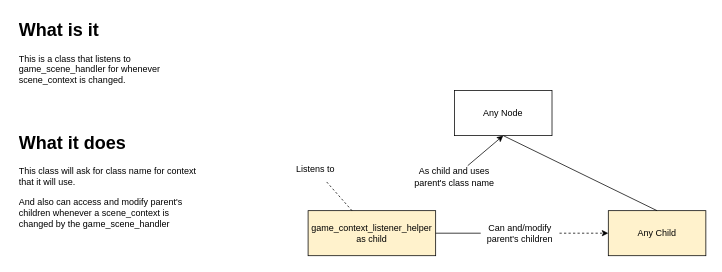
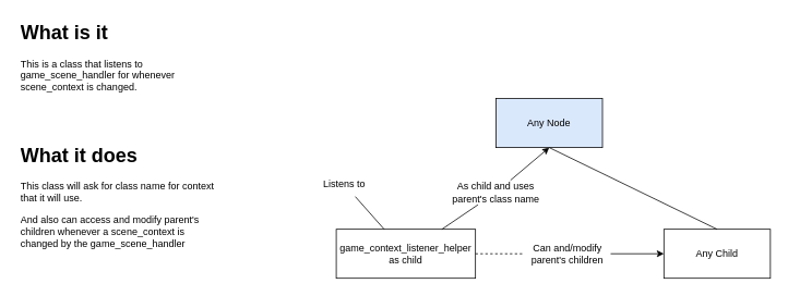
  <mxCell id="0" />
  <mxCell id="1" parent="0" />
- <mxCell id="2" value="Any Node" style="rounded=0;whiteSpace=wrap;html=1;" parent="1" vertex="1"><mxGeometry x="605" y="120" width="130" height="60" as="geometry" /></mxCell>
- <mxCell id="3" value="game_context_listener_helper&lt;br&gt;as child" style="rounded=0;whiteSpace=wrap;html=1;fillColor=#fff2cc;" parent="1" vertex="1"><mxGeometry x="410" y="280" width="170" height="60" as="geometry" /></mxCell>
- <mxCell id="4" value="Any Child" style="rounded=0;whiteSpace=wrap;html=1;fillColor=#fff2cc;" parent="1" vertex="1"><mxGeometry x="810" y="280" width="130" height="60" as="geometry" /></mxCell>
+ <mxCell id="2" value="Any Node" style="rounded=0;whiteSpace=wrap;html=1;fillColor=#dae8fc;" parent="1" vertex="1"><mxGeometry x="605" y="120" width="130" height="60" as="geometry" /></mxCell>
+ <mxCell id="3" value="game_context_listener_helper&lt;br&gt;as child" style="rounded=0;whiteSpace=wrap;html=1;" parent="1" vertex="1"><mxGeometry x="410" y="280" width="170" height="60" as="geometry" /></mxCell>
+ <mxCell id="4" value="Any Child" style="rounded=0;whiteSpace=wrap;html=1;" parent="1" vertex="1"><mxGeometry x="810" y="280" width="130" height="60" as="geometry" /></mxCell>
  <mxCell id="5" value="" style="endArrow=none;html=1;entryX=0.5;entryY=1;entryDx=0;entryDy=0;exitX=0.5;exitY=0;exitDx=0;exitDy=0;" parent="1" source="4" target="2" edge="1"><mxGeometry width="50" height="50" relative="1" as="geometry"><mxPoint x="625" y="320" as="sourcePoint" /><mxPoint x="675" y="270" as="targetPoint" /></mxGeometry></mxCell>
  <mxCell id="6" value="&lt;h1&gt;What is it&lt;/h1&gt;&lt;p&gt;This is a class that listens to game_scene_handler for whenever scene_context is changed.&lt;/p&gt;" style="text;html=1;strokeColor=none;fillColor=none;spacing=5;spacingTop=-20;whiteSpace=wrap;overflow=hidden;rounded=0;" parent="1" vertex="1"><mxGeometry x="20" y="20" width="220" height="120" as="geometry" /></mxCell>
- <mxCell id="7" value="" style="endArrow=classic;html=1;entryX=0;entryY=0.5;entryDx=0;entryDy=0;startArrow=none;dashed=1;" parent="1" source="14" target="4" edge="1"><mxGeometry width="50" height="50" relative="1" as="geometry"><mxPoint x="660" y="290" as="sourcePoint" /><mxPoint x="780" y="310" as="targetPoint" /></mxGeometry></mxCell>
+ <mxCell id="7" value="" style="endArrow=classic;html=1;entryX=0;entryY=0.5;entryDx=0;entryDy=0;startArrow=none;" parent="1" source="14" target="4" edge="1"><mxGeometry width="50" height="50" relative="1" as="geometry"><mxPoint x="660" y="290" as="sourcePoint" /><mxPoint x="780" y="310" as="targetPoint" /></mxGeometry></mxCell>
  <mxCell id="8" value="" style="endArrow=classic;html=1;entryX=0.5;entryY=1;entryDx=0;entryDy=0;startArrow=none;" parent="1" source="10" target="2" edge="1"><mxGeometry width="50" height="50" relative="1" as="geometry"><mxPoint x="660" y="270" as="sourcePoint" /><mxPoint x="710" y="220" as="targetPoint" /></mxGeometry></mxCell>
+ <mxCell id="9" value="" style="endArrow=none;html=1;" parent="1" source="3" target="10" edge="1"><mxGeometry width="50" height="50" relative="1" as="geometry"><mxPoint x="535.385" y="280" as="sourcePoint" /><mxPoint x="670" y="180" as="targetPoint" /></mxGeometry></mxCell>
  <mxCell id="10" value="As child and uses parent's class name" style="text;html=1;strokeColor=none;fillColor=none;align=center;verticalAlign=middle;whiteSpace=wrap;rounded=0;" parent="1" vertex="1"><mxGeometry x="550" y="220" width="110" height="30" as="geometry" /></mxCell>
- <mxCell id="11" value="" style="endArrow=none;html=1;dashed=1;" parent="1" source="3" target="12" edge="1"><mxGeometry width="50" height="50" relative="1" as="geometry"><mxPoint x="469.286" y="280" as="sourcePoint" /><mxPoint x="375" y="170" as="targetPoint" /></mxGeometry></mxCell>
+ <mxCell id="11" value="" style="endArrow=none;html=1;" parent="1" source="3" target="12" edge="1"><mxGeometry width="50" height="50" relative="1" as="geometry"><mxPoint x="469.286" y="280" as="sourcePoint" /><mxPoint x="375" y="170" as="targetPoint" /></mxGeometry></mxCell>
  <mxCell id="12" value="Listens to" style="text;html=1;strokeColor=none;fillColor=none;align=center;verticalAlign=middle;whiteSpace=wrap;rounded=0;" parent="1" vertex="1"><mxGeometry x="390" y="210" width="60" height="30" as="geometry" /></mxCell>
- <mxCell id="13" value="" style="endArrow=none;html=1;exitX=1;exitY=0.5;exitDx=0;exitDy=0;" parent="1" source="3" target="14" edge="1"><mxGeometry width="50" height="50" relative="1" as="geometry"><mxPoint x="580" y="310" as="sourcePoint" /><mxPoint x="810" y="310" as="targetPoint" /></mxGeometry></mxCell>
+ <mxCell id="13" value="" style="endArrow=none;html=1;exitX=1;exitY=0.5;exitDx=0;exitDy=0;dashed=1;" parent="1" source="3" target="14" edge="1"><mxGeometry width="50" height="50" relative="1" as="geometry"><mxPoint x="580" y="310" as="sourcePoint" /><mxPoint x="810" y="310" as="targetPoint" /></mxGeometry></mxCell>
  <mxCell id="14" value="Can and/modify parent's children" style="text;html=1;strokeColor=none;fillColor=none;align=center;verticalAlign=middle;whiteSpace=wrap;rounded=0;" parent="1" vertex="1"><mxGeometry x="640" y="295" width="105" height="30" as="geometry" /></mxCell>
  <mxCell id="15" value="&lt;h1&gt;What it does&lt;/h1&gt;&lt;p&gt;This class will ask for class name for context that it will use.&lt;/p&gt;&lt;p&gt;And also can access and modify parent's children whenever a scene_context is changed by the game_scene_handler&lt;/p&gt;" style="text;html=1;strokeColor=none;fillColor=none;spacing=5;spacingTop=-20;whiteSpace=wrap;overflow=hidden;rounded=0;" parent="1" vertex="1"><mxGeometry x="20" y="170" width="250" height="150" as="geometry" /></mxCell>
